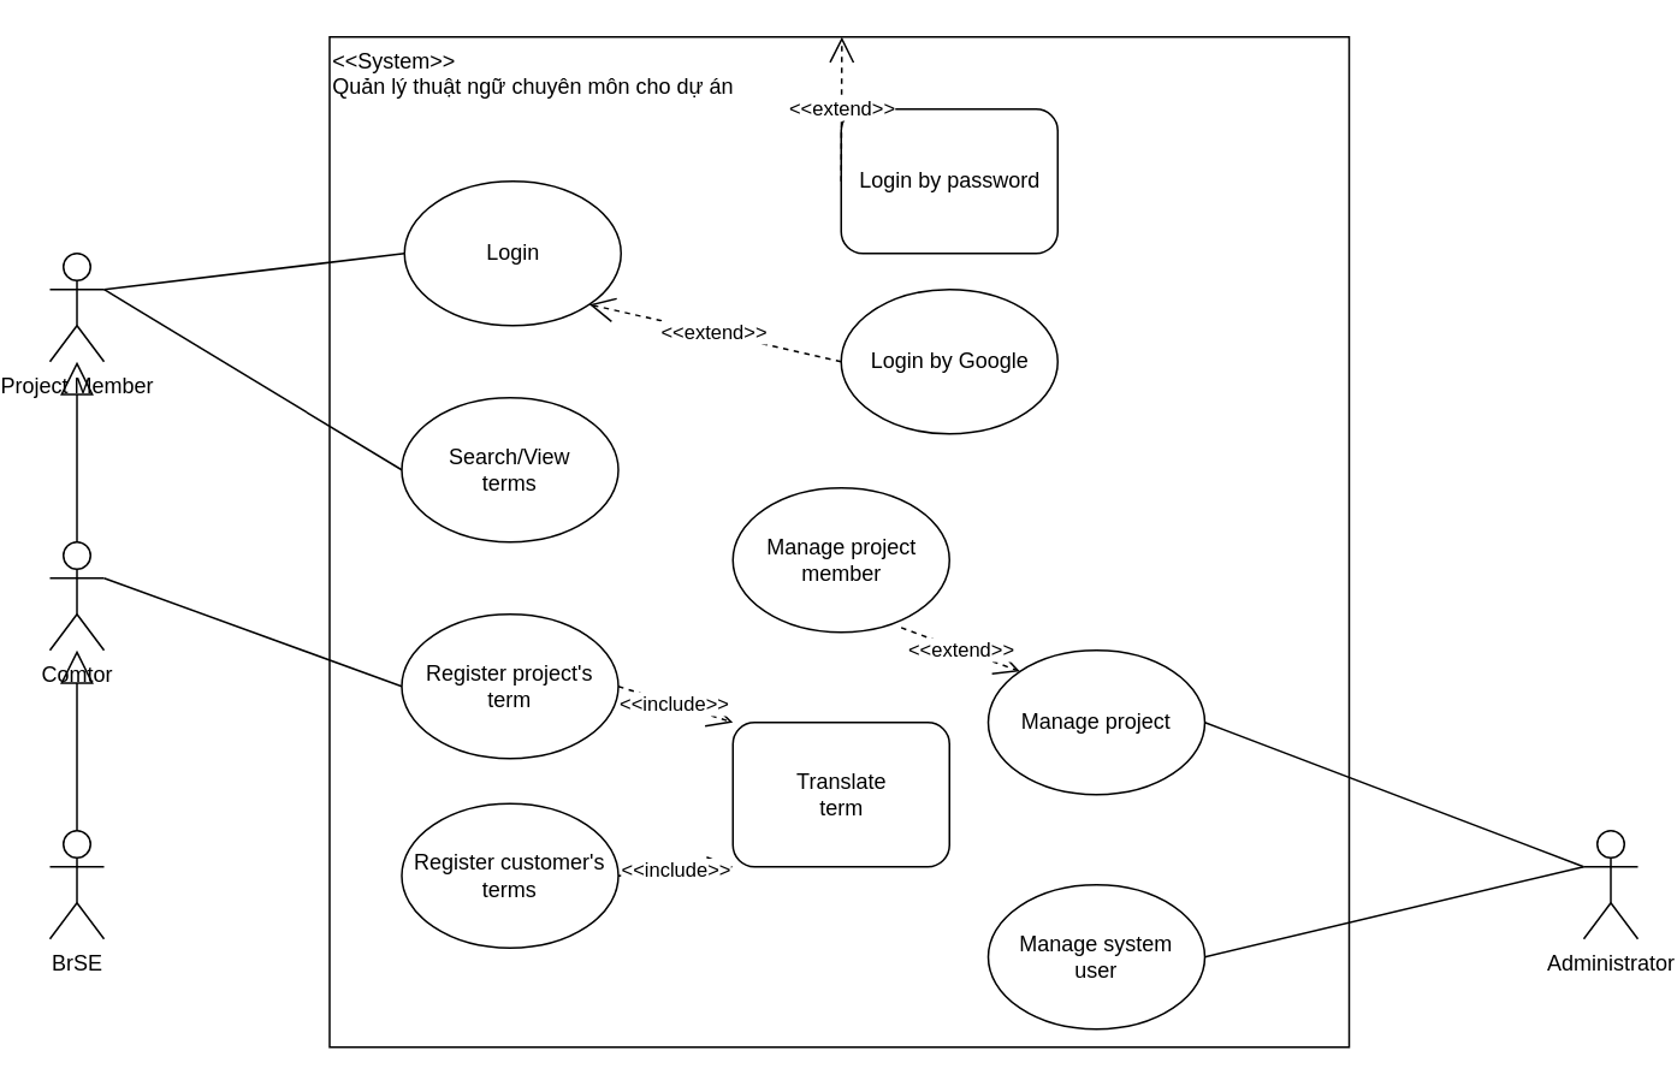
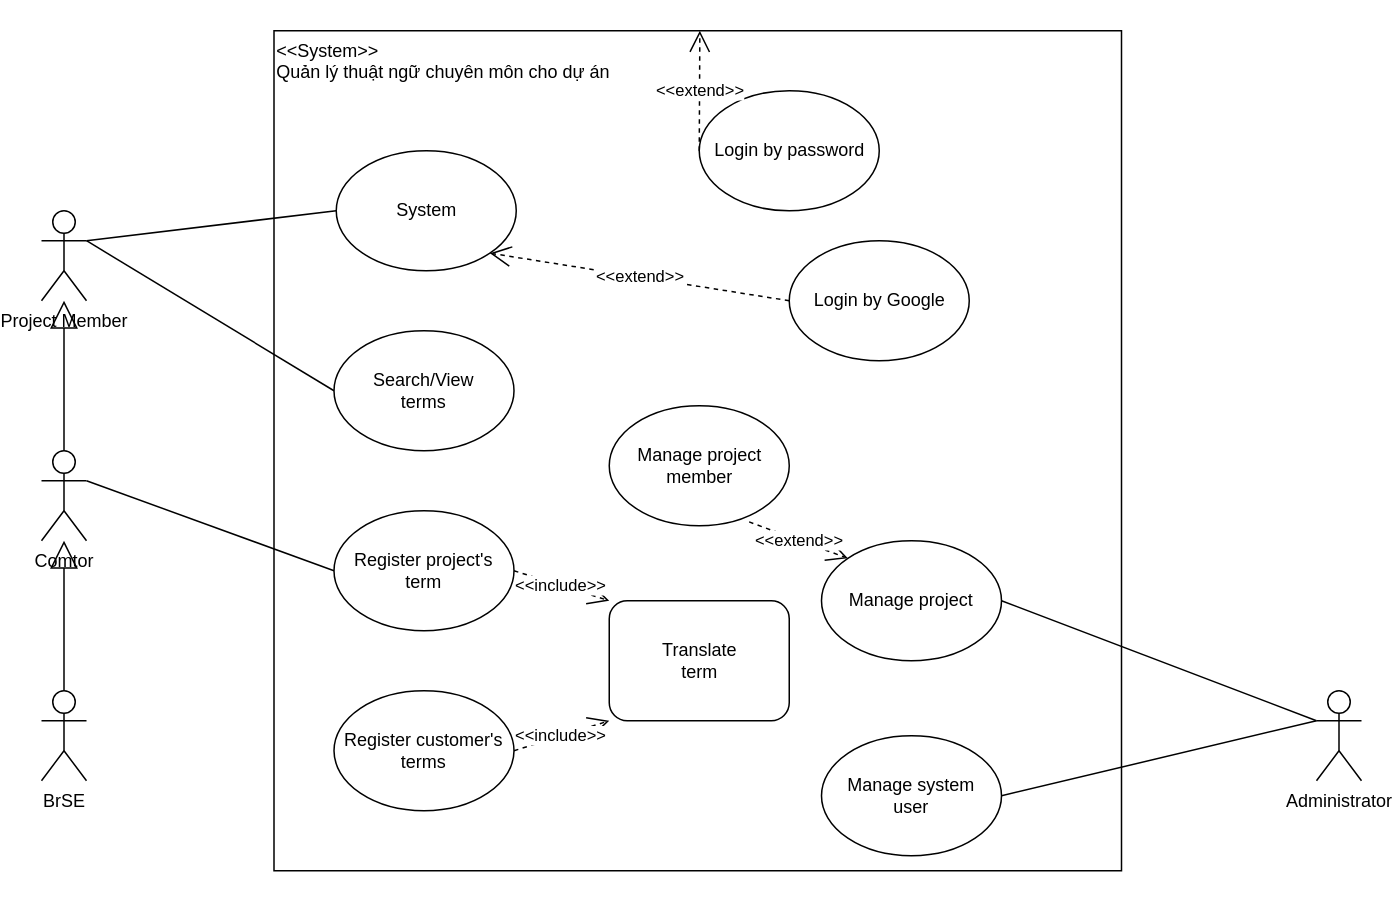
  <mxCell id="0" />
  <mxCell id="1" parent="0" />
  <mxCell id="2" value="Project Member" style="shape=umlActor;verticalLabelPosition=bottom;labelBackgroundColor=#ffffff;verticalAlign=top;html=1;outlineConnect=0;" vertex="1" parent="1"><mxGeometry x="20" y="140" width="30" height="60" as="geometry" /></mxCell>
  <mxCell id="3" value="BrSE" style="shape=umlActor;verticalLabelPosition=bottom;labelBackgroundColor=#ffffff;verticalAlign=top;html=1;outlineConnect=0;" vertex="1" parent="1"><mxGeometry x="20" y="460" width="30" height="60" as="geometry" /></mxCell>
  <mxCell id="4" value="Comtor" style="shape=umlActor;verticalLabelPosition=bottom;labelBackgroundColor=#ffffff;verticalAlign=top;html=1;outlineConnect=0;" vertex="1" parent="1"><mxGeometry x="20" y="300" width="30" height="60" as="geometry" /></mxCell>
  <mxCell id="5" value="&amp;lt;&amp;lt;System&amp;gt;&amp;gt;&lt;br&gt;Quản lý thuật ngữ chuyên môn cho dự án" style="rounded=0;whiteSpace=wrap;html=1;verticalAlign=top;align=left;" vertex="1" parent="1"><mxGeometry x="175" y="20" width="565" height="560" as="geometry" /></mxCell>
- <mxCell id="6" value="Login" style="ellipse;whiteSpace=wrap;html=1;align=center;" vertex="1" parent="1"><mxGeometry x="216.5" y="100" width="120" height="80" as="geometry" /></mxCell>
+ <mxCell id="6" value="System" style="ellipse;whiteSpace=wrap;html=1;align=center;" vertex="1" parent="1"><mxGeometry x="216.5" y="100" width="120" height="80" as="geometry" /></mxCell>
  <mxCell id="7" value="Administrator" style="shape=umlActor;verticalLabelPosition=bottom;labelBackgroundColor=#ffffff;verticalAlign=top;html=1;outlineConnect=0;" vertex="1" parent="1"><mxGeometry x="870" y="460" width="30" height="60" as="geometry" /></mxCell>
- <mxCell id="8" value="Login by password" style="whiteSpace=wrap;html=1;align=center;rounded=1;" vertex="1" parent="1"><mxGeometry x="458.5" y="60" width="120" height="80" as="geometry" /></mxCell>
- <mxCell id="9" value="Login by Google" style="ellipse;whiteSpace=wrap;html=1;align=center;" vertex="1" parent="1"><mxGeometry x="458.5" y="160" width="120" height="80" as="geometry" /></mxCell>
+ <mxCell id="8" value="Login by password" style="ellipse;whiteSpace=wrap;html=1;align=center;" vertex="1" parent="1"><mxGeometry x="458.5" y="60" width="120" height="80" as="geometry" /></mxCell>
+ <mxCell id="9" value="Login by Google" style="ellipse;whiteSpace=wrap;html=1;align=center;" vertex="1" parent="1"><mxGeometry x="518.5" y="160" width="120" height="80" as="geometry" /></mxCell>
  <mxCell id="10" value="&amp;lt;&amp;lt;extend&amp;gt;&amp;gt;" style="endArrow=open;endSize=12;dashed=1;html=1;exitX=0;exitY=0.5;exitDx=0;exitDy=0;" edge="1" parent="1" source="8" target="5"><mxGeometry width="160" relative="1" as="geometry"><mxPoint x="55" y="600" as="sourcePoint" /><mxPoint x="215" y="600" as="targetPoint" /></mxGeometry></mxCell>
  <mxCell id="11" value="&amp;lt;&amp;lt;extend&amp;gt;&amp;gt;" style="endArrow=open;endSize=12;dashed=1;html=1;exitX=0;exitY=0.5;exitDx=0;exitDy=0;entryX=1;entryY=1;entryDx=0;entryDy=0;" edge="1" parent="1" source="9" target="6"><mxGeometry width="160" relative="1" as="geometry"><mxPoint x="465" y="110" as="sourcePoint" /><mxPoint x="345" y="140" as="targetPoint" /></mxGeometry></mxCell>
  <mxCell id="12" value="Search/View&lt;br&gt;terms" style="ellipse;whiteSpace=wrap;html=1;align=center;" vertex="1" parent="1"><mxGeometry x="215" y="220" width="120" height="80" as="geometry" /></mxCell>
- <mxCell id="13" value="Register customer's&lt;br&gt;terms" style="ellipse;whiteSpace=wrap;html=1;align=center;" vertex="1" parent="1"><mxGeometry x="215" y="445" width="120" height="80" as="geometry" /></mxCell>
+ <mxCell id="13" value="Register customer's&lt;br&gt;terms" style="ellipse;whiteSpace=wrap;html=1;align=center;" vertex="1" parent="1"><mxGeometry x="215" y="460" width="120" height="80" as="geometry" /></mxCell>
  <mxCell id="14" value="Register project's&lt;br&gt;term" style="ellipse;whiteSpace=wrap;html=1;align=center;" vertex="1" parent="1"><mxGeometry x="215" y="340" width="120" height="80" as="geometry" /></mxCell>
  <mxCell id="15" value="" style="endArrow=none;html=1;entryX=0;entryY=0.5;entryDx=0;entryDy=0;exitX=1;exitY=0.333;exitDx=0;exitDy=0;exitPerimeter=0;" edge="1" parent="1" source="2" target="6"><mxGeometry width="50" height="50" relative="1" as="geometry"><mxPoint x="15" y="650" as="sourcePoint" /><mxPoint x="65" y="600" as="targetPoint" /></mxGeometry></mxCell>
  <mxCell id="16" value="" style="endArrow=none;html=1;entryX=0;entryY=0.5;entryDx=0;entryDy=0;exitX=1;exitY=0.333;exitDx=0;exitDy=0;exitPerimeter=0;" edge="1" parent="1" source="2" target="12"><mxGeometry width="50" height="50" relative="1" as="geometry"><mxPoint x="60" y="170" as="sourcePoint" /><mxPoint x="226.5" y="150" as="targetPoint" /></mxGeometry></mxCell>
  <mxCell id="17" value="" style="endArrow=block;endSize=16;endFill=0;html=1;exitX=0.5;exitY=0;exitDx=0;exitDy=0;exitPerimeter=0;" edge="1" parent="1" source="4" target="2"><mxGeometry width="160" relative="1" as="geometry"><mxPoint x="15" y="600" as="sourcePoint" /><mxPoint x="-45" y="250" as="targetPoint" /></mxGeometry></mxCell>
  <mxCell id="18" value="" style="endArrow=block;endSize=16;endFill=0;html=1;exitX=0.5;exitY=0;exitDx=0;exitDy=0;exitPerimeter=0;" edge="1" parent="1" source="3" target="4"><mxGeometry width="160" relative="1" as="geometry"><mxPoint x="45" y="310" as="sourcePoint" /><mxPoint x="15" y="400" as="targetPoint" /></mxGeometry></mxCell>
  <mxCell id="19" value="" style="endArrow=none;html=1;entryX=0;entryY=0.5;entryDx=0;entryDy=0;exitX=1;exitY=0.333;exitDx=0;exitDy=0;exitPerimeter=0;" edge="1" parent="1" source="4" target="14"><mxGeometry width="50" height="50" relative="1" as="geometry"><mxPoint x="60" y="170" as="sourcePoint" /><mxPoint x="225" y="270" as="targetPoint" /></mxGeometry></mxCell>
  <mxCell id="20" value="Manage project&lt;br&gt;member" style="ellipse;whiteSpace=wrap;html=1;align=center;" vertex="1" parent="1"><mxGeometry x="398.5" y="270" width="120" height="80" as="geometry" /></mxCell>
  <mxCell id="21" value="Manage project" style="ellipse;whiteSpace=wrap;html=1;align=center;" vertex="1" parent="1"><mxGeometry x="540" y="360" width="120" height="80" as="geometry" /></mxCell>
  <mxCell id="22" value="Manage system&lt;br&gt;user" style="ellipse;whiteSpace=wrap;html=1;align=center;" vertex="1" parent="1"><mxGeometry x="540" y="490" width="120" height="80" as="geometry" /></mxCell>
  <mxCell id="23" value="" style="endArrow=none;html=1;entryX=0;entryY=0.333;entryDx=0;entryDy=0;exitX=1;exitY=0.5;exitDx=0;exitDy=0;entryPerimeter=0;" edge="1" parent="1" source="21" target="7"><mxGeometry width="50" height="50" relative="1" as="geometry"><mxPoint x="60" y="330" as="sourcePoint" /><mxPoint x="225" y="390" as="targetPoint" /></mxGeometry></mxCell>
  <mxCell id="24" value="" style="endArrow=none;html=1;entryX=0;entryY=0.333;entryDx=0;entryDy=0;exitX=1;exitY=0.5;exitDx=0;exitDy=0;entryPerimeter=0;" edge="1" parent="1" source="22" target="7"><mxGeometry width="50" height="50" relative="1" as="geometry"><mxPoint x="70" y="340" as="sourcePoint" /><mxPoint x="235" y="400" as="targetPoint" /></mxGeometry></mxCell>
  <mxCell id="25" value="&amp;lt;&amp;lt;extend&amp;gt;&amp;gt;" style="endArrow=open;endSize=12;dashed=1;html=1;exitX=0.777;exitY=0.968;exitDx=0;exitDy=0;entryX=0;entryY=0;entryDx=0;entryDy=0;exitPerimeter=0;" edge="1" parent="1" source="20" target="21"><mxGeometry width="160" relative="1" as="geometry"><mxPoint x="468.5" y="210" as="sourcePoint" /><mxPoint x="328.926" y="178.284" as="targetPoint" /></mxGeometry></mxCell>
  <mxCell id="26" value="Translate&lt;br&gt;term" style="whiteSpace=wrap;html=1;align=center;rounded=1;" vertex="1" parent="1"><mxGeometry x="398.5" y="400" width="120" height="80" as="geometry" /></mxCell>
  <mxCell id="27" value="&amp;lt;&amp;lt;include&amp;gt;&amp;gt;" style="endArrow=open;endSize=12;dashed=1;html=1;exitX=1;exitY=0.5;exitDx=0;exitDy=0;entryX=0;entryY=0;entryDx=0;entryDy=0;" edge="1" parent="1" source="14" target="26"><mxGeometry width="160" relative="1" as="geometry"><mxPoint x="468.5" y="110" as="sourcePoint" /><mxPoint x="328.926" y="121.716" as="targetPoint" /></mxGeometry></mxCell>
  <mxCell id="28" value="&amp;lt;&amp;lt;include&amp;gt;&amp;gt;" style="endArrow=open;endSize=12;dashed=1;html=1;exitX=1;exitY=0.5;exitDx=0;exitDy=0;entryX=0;entryY=1;entryDx=0;entryDy=0;" edge="1" parent="1" source="13" target="26"><mxGeometry width="160" relative="1" as="geometry"><mxPoint x="345" y="390" as="sourcePoint" /><mxPoint x="390" y="470" as="targetPoint" /></mxGeometry></mxCell>
